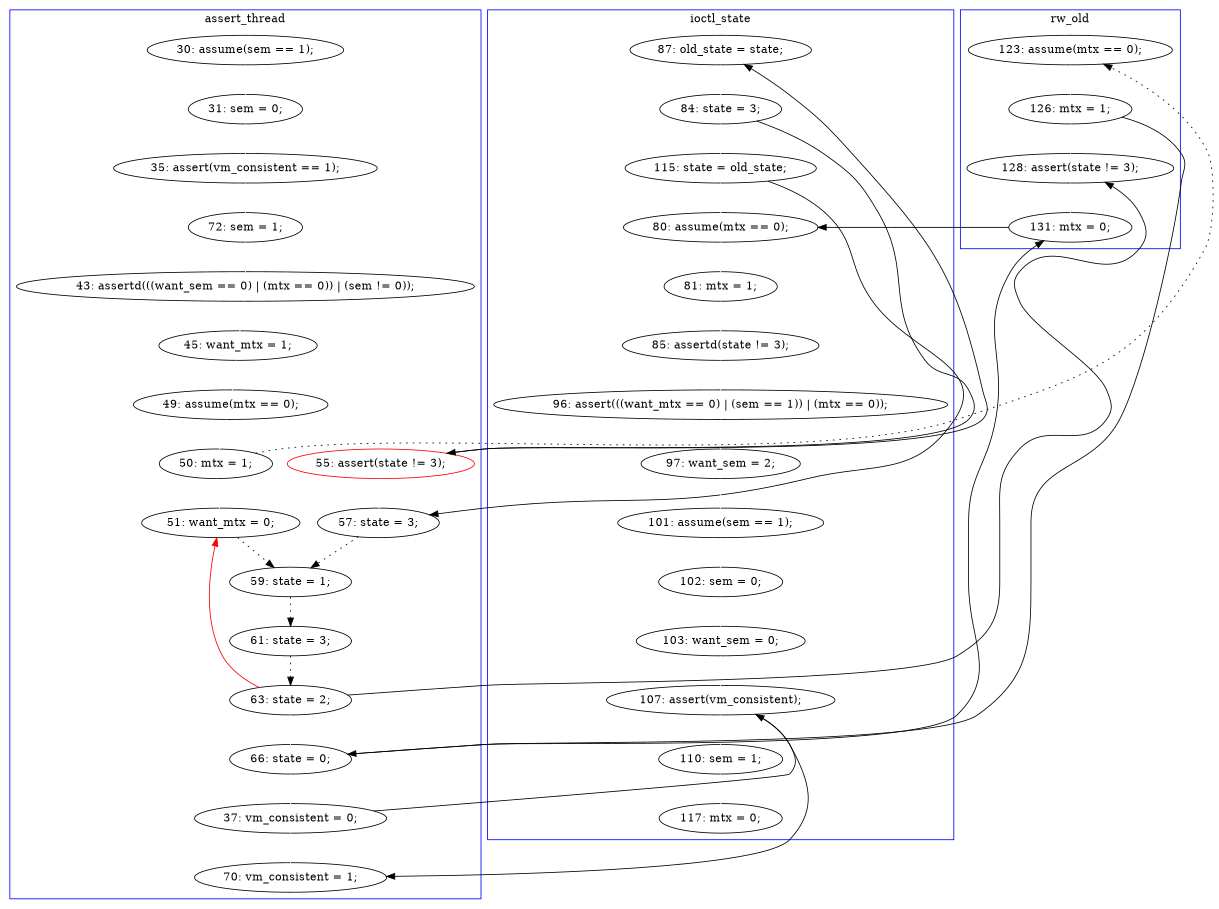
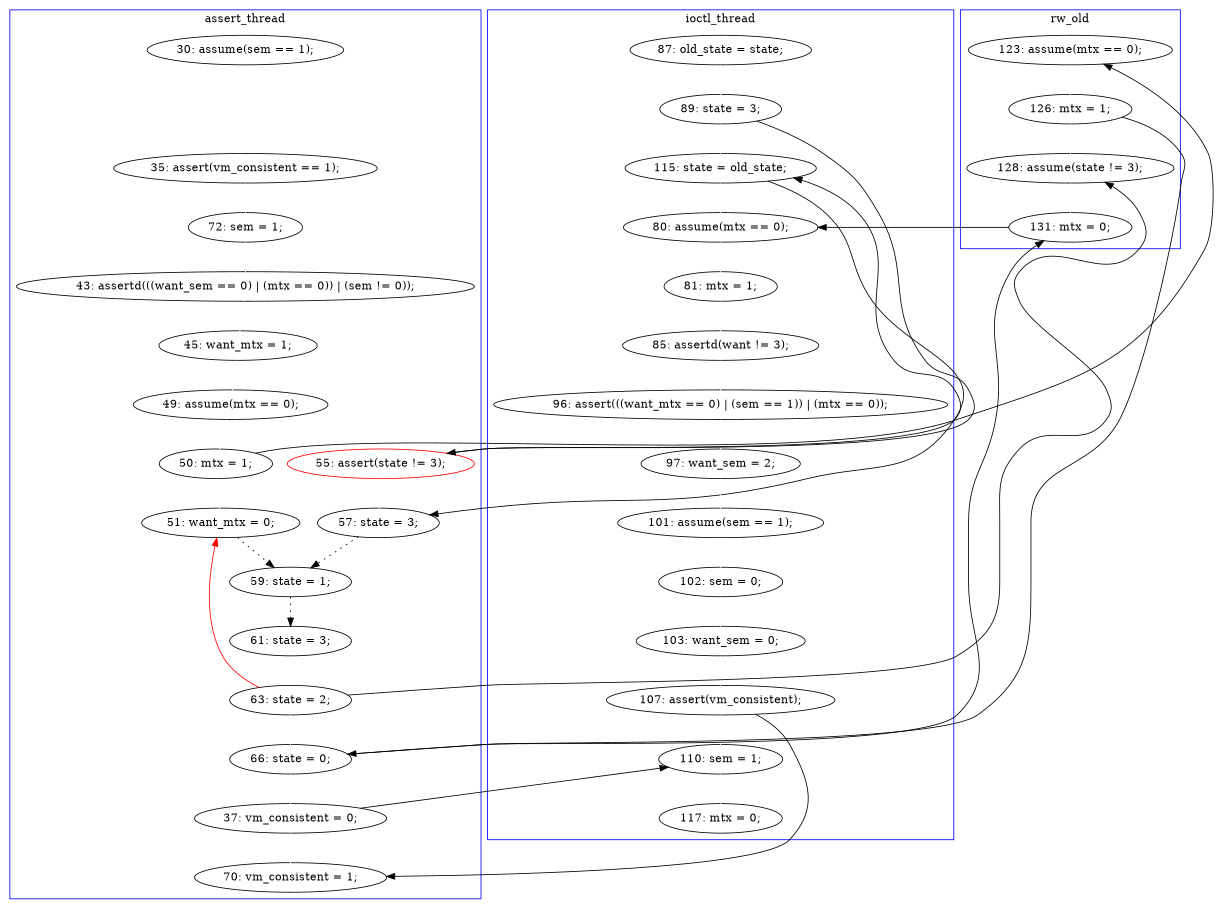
  digraph {
    edge [color=white style=solid]
    n1 [label="115: state = old_state;"]
    n2 [label="80: assume(mtx == 0);"]
-   n3 [label="85: assertd(state != 3);"]
+   n3 [label="85: assertd(want != 3);"]
    n4 [label="96: assert(((want_mtx == 0) | (sem == 1)) | (mtx == 0));"]
    n5 [label="81: mtx = 1;"]
-   n6 [label="84: state = 3;"]
+   n6 [label="89: state = 3;"]
    n7 [label="101: assume(sem == 1);"]
    n8 [label="102: sem = 0;"]
    n9 [label="107: assert(vm_consistent);"]
    n10 [label="110: sem = 1;"]
    n11 [label="117: mtx = 0;"]
    n12 [label="87: old_state = state;"]
    n13 [label="97: want_sem = 2;"]
    n14 [label="103: want_sem = 0;"]
    n15 [label="63: state = 2;"]
    n16 [label="51: want_mtx = 0;"]
-   n17 [label="31: sem = 0;"]
    n18 [label="35: assert(vm_consistent == 1);"]
    n19 [color=red label="55: assert(state != 3);"]
    n20 [label="50: mtx = 1;"]
    n21 [label="37: vm_consistent = 0;"]
    n22 [label="70: vm_consistent = 1;"]
    n23 [label="57: state = 3;"]
    n24 [label="61: state = 3;"]
    n25 [label="59: state = 1;"]
    n26 [label="72: sem = 1;"]
    n27 [label="43: assertd(((want_sem == 0) | (mtx == 0)) | (sem != 0));"]
    n28 [label="66: state = 0;"]
    n29 [label="49: assume(mtx == 0);"]
    n30 [label="45: want_mtx = 1;"]
    n31 [label="30: assume(sem == 1);"]
    n32 [label="131: mtx = 0;"]
    n33 [label="126: mtx = 1;"]
-   n34 [label="128: assert(state != 3);"]
+   n34 [label="128: assume(state != 3);"]
    n35 [label="123: assume(mtx == 0);"]
    subgraph cluster_1 {
      color=blue
-     label=ioctl_state
+     label=ioctl_thread
      n1
      n2
      n3
      n4
      n5
      n6
      n7
      n8
      n9
      n10
      n11
      n12
      n13
      n14
    }
    subgraph cluster_2 {
      color=blue
      label=assert_thread
      n15
      n16
-     n17
      n18
      n19
      n20
      n21
      n22
      n23
      n24
      n25
      n26
      n27
      n28
      n29
      n30
      n31
    }
    subgraph cluster_3 {
      color=blue
      label=rw_old
      n32
      n33
      n34
      n35
    }
    n1 -> n2
    n1 -> n23 [color=black constraint=false]
    n2 -> n5
    n3 -> n4
    n4 -> n13
    n5 -> n3
    n6 -> n1
    n6 -> n19 [color=black constraint=false]
    n7 -> n8
    n8 -> n14
    n9 -> n10
    n9 -> n22 [color=black constraint=false]
    n10 -> n11
    n12 -> n6
    n13 -> n7
    n14 -> n9
    n15 -> n16 [color=red constraint=false]
    n15 -> n28
    n15 -> n34 [color=black constraint=false]
    n16 -> n25 [color=black style=dotted]
-   n17 -> n18
    n18 -> n26
-   n19 -> n12 [color=black constraint=false]
+   n19 -> n1 [color=black constraint=false]
    n19 -> n23
    n20 -> n16
-   n20 -> n35 [color=black constraint=false style=dotted]
-   n21 -> n9 [color=black constraint=false]
+   n20 -> n35 [color=black constraint=false]
+   n21 -> n10 [color=black constraint=false]
    n21 -> n22
    n23 -> n25 [color=black style=dotted]
-   n24 -> n15 [color=black style=dotted]
    n25 -> n24 [color=black style=dotted]
    n26 -> n27
    n27 -> n30
    n28 -> n21
    n28 -> n32 [color=black constraint=false]
    n29 -> n20
    n30 -> n29
-   n31 -> n17
    n32 -> n2 [color=black constraint=false]
    n33 -> n28 [color=black constraint=false]
    n33 -> n34
    n34 -> n32
    n35 -> n33
  }
